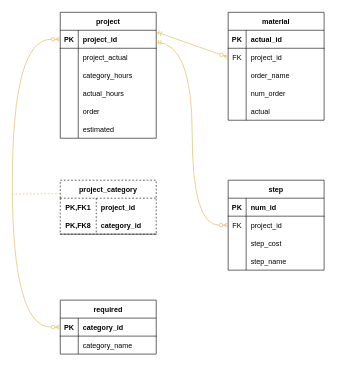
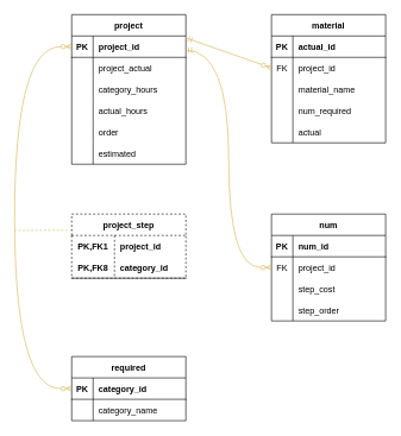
  <mxCell id="0" />
  <mxCell id="1" parent="0" />
  <mxCell id="2" value="project" style="shape=table;startSize=30;container=1;collapsible=1;childLayout=tableLayout;fixedRows=1;rowLines=0;fontStyle=1;align=center;resizeLast=1;" vertex="1" parent="1"><mxGeometry x="100" y="20" width="160" height="210" as="geometry"><mxRectangle x="30" y="50" width="80" height="30" as="alternateBounds" /></mxGeometry></mxCell>
  <mxCell id="3" value="" style="shape=tableRow;horizontal=0;startSize=0;swimlaneHead=0;swimlaneBody=0;fillColor=none;collapsible=0;dropTarget=0;points=[[0,0.5],[1,0.5]];portConstraint=eastwest;top=0;left=0;right=0;bottom=1;" vertex="1" parent="2"><mxGeometry y="30" width="160" height="30" as="geometry" /></mxCell>
  <mxCell id="4" value="PK" style="shape=partialRectangle;connectable=0;fillColor=none;top=0;left=0;bottom=0;right=0;fontStyle=1;overflow=hidden;" vertex="1" parent="3"><mxGeometry width="30" height="30" as="geometry"><mxRectangle width="30" height="30" as="alternateBounds" /></mxGeometry></mxCell>
  <mxCell id="5" value="project_id" style="shape=partialRectangle;connectable=0;fillColor=none;top=0;left=0;bottom=0;right=0;align=left;spacingLeft=6;fontStyle=1;overflow=hidden;" vertex="1" parent="3"><mxGeometry x="30" width="130" height="30" as="geometry"><mxRectangle width="130" height="30" as="alternateBounds" /></mxGeometry></mxCell>
  <mxCell id="6" value="" style="shape=tableRow;horizontal=0;startSize=0;swimlaneHead=0;swimlaneBody=0;fillColor=none;collapsible=0;dropTarget=0;points=[[0,0.5],[1,0.5]];portConstraint=eastwest;top=0;left=0;right=0;bottom=0;" vertex="1" parent="2"><mxGeometry y="60" width="160" height="30" as="geometry" /></mxCell>
  <mxCell id="7" value="" style="shape=partialRectangle;connectable=0;fillColor=none;top=0;left=0;bottom=0;right=0;editable=1;overflow=hidden;" vertex="1" parent="6"><mxGeometry width="30" height="30" as="geometry"><mxRectangle width="30" height="30" as="alternateBounds" /></mxGeometry></mxCell>
  <mxCell id="8" value="project_actual" style="shape=partialRectangle;connectable=0;fillColor=none;top=0;left=0;bottom=0;right=0;align=left;spacingLeft=6;overflow=hidden;" vertex="1" parent="6"><mxGeometry x="30" width="130" height="30" as="geometry"><mxRectangle width="130" height="30" as="alternateBounds" /></mxGeometry></mxCell>
  <mxCell id="9" value="" style="shape=tableRow;horizontal=0;startSize=0;swimlaneHead=0;swimlaneBody=0;fillColor=none;collapsible=0;dropTarget=0;points=[[0,0.5],[1,0.5]];portConstraint=eastwest;top=0;left=0;right=0;bottom=0;" vertex="1" parent="2"><mxGeometry y="90" width="160" height="30" as="geometry" /></mxCell>
  <mxCell id="10" value="" style="shape=partialRectangle;connectable=0;fillColor=none;top=0;left=0;bottom=0;right=0;editable=1;overflow=hidden;" vertex="1" parent="9"><mxGeometry width="30" height="30" as="geometry"><mxRectangle width="30" height="30" as="alternateBounds" /></mxGeometry></mxCell>
  <mxCell id="11" value="category_hours" style="shape=partialRectangle;connectable=0;fillColor=none;top=0;left=0;bottom=0;right=0;align=left;spacingLeft=6;overflow=hidden;" vertex="1" parent="9"><mxGeometry x="30" width="130" height="30" as="geometry"><mxRectangle width="130" height="30" as="alternateBounds" /></mxGeometry></mxCell>
  <mxCell id="12" value="" style="shape=tableRow;horizontal=0;startSize=0;swimlaneHead=0;swimlaneBody=0;fillColor=none;collapsible=0;dropTarget=0;points=[[0,0.5],[1,0.5]];portConstraint=eastwest;top=0;left=0;right=0;bottom=0;" vertex="1" parent="2"><mxGeometry y="120" width="160" height="30" as="geometry" /></mxCell>
  <mxCell id="13" value="" style="shape=partialRectangle;connectable=0;fillColor=none;top=0;left=0;bottom=0;right=0;editable=1;overflow=hidden;" vertex="1" parent="12"><mxGeometry width="30" height="30" as="geometry"><mxRectangle width="30" height="30" as="alternateBounds" /></mxGeometry></mxCell>
  <mxCell id="14" value="actual_hours" style="shape=partialRectangle;connectable=0;fillColor=none;top=0;left=0;bottom=0;right=0;align=left;spacingLeft=6;overflow=hidden;" vertex="1" parent="12"><mxGeometry x="30" width="130" height="30" as="geometry"><mxRectangle width="130" height="30" as="alternateBounds" /></mxGeometry></mxCell>
  <mxCell id="15" style="shape=tableRow;horizontal=0;startSize=0;swimlaneHead=0;swimlaneBody=0;fillColor=none;collapsible=0;dropTarget=0;points=[[0,0.5],[1,0.5]];portConstraint=eastwest;top=0;left=0;right=0;bottom=0;" vertex="1" parent="2"><mxGeometry y="150" width="160" height="30" as="geometry" /></mxCell>
  <mxCell id="16" style="shape=partialRectangle;connectable=0;fillColor=none;top=0;left=0;bottom=0;right=0;editable=1;overflow=hidden;" vertex="1" parent="15"><mxGeometry width="30" height="30" as="geometry"><mxRectangle width="30" height="30" as="alternateBounds" /></mxGeometry></mxCell>
  <mxCell id="17" value="order" style="shape=partialRectangle;connectable=0;fillColor=none;top=0;left=0;bottom=0;right=0;align=left;spacingLeft=6;overflow=hidden;" vertex="1" parent="15"><mxGeometry x="30" width="130" height="30" as="geometry"><mxRectangle width="130" height="30" as="alternateBounds" /></mxGeometry></mxCell>
  <mxCell id="18" style="shape=tableRow;horizontal=0;startSize=0;swimlaneHead=0;swimlaneBody=0;fillColor=none;collapsible=0;dropTarget=0;points=[[0,0.5],[1,0.5]];portConstraint=eastwest;top=0;left=0;right=0;bottom=0;" vertex="1" parent="2"><mxGeometry y="180" width="160" height="30" as="geometry" /></mxCell>
  <mxCell id="19" style="shape=partialRectangle;connectable=0;fillColor=none;top=0;left=0;bottom=0;right=0;editable=1;overflow=hidden;" vertex="1" parent="18"><mxGeometry width="30" height="30" as="geometry"><mxRectangle width="30" height="30" as="alternateBounds" /></mxGeometry></mxCell>
  <mxCell id="20" value="estimated" style="shape=partialRectangle;connectable=0;fillColor=none;top=0;left=0;bottom=0;right=0;align=left;spacingLeft=6;overflow=hidden;" vertex="1" parent="18"><mxGeometry x="30" width="130" height="30" as="geometry"><mxRectangle width="130" height="30" as="alternateBounds" /></mxGeometry></mxCell>
  <mxCell id="21" value="material" style="shape=table;startSize=30;container=1;collapsible=1;childLayout=tableLayout;fixedRows=1;rowLines=0;fontStyle=1;align=center;resizeLast=1;" vertex="1" parent="1"><mxGeometry x="380" y="20" width="160" height="180" as="geometry"><mxRectangle x="260" y="50" width="100" height="30" as="alternateBounds" /></mxGeometry></mxCell>
  <mxCell id="22" value="" style="shape=tableRow;horizontal=0;startSize=0;swimlaneHead=0;swimlaneBody=0;fillColor=none;collapsible=0;dropTarget=0;points=[[0,0.5],[1,0.5]];portConstraint=eastwest;top=0;left=0;right=0;bottom=1;" vertex="1" parent="21"><mxGeometry y="30" width="160" height="30" as="geometry" /></mxCell>
  <mxCell id="23" value="PK" style="shape=partialRectangle;connectable=0;fillColor=none;top=0;left=0;bottom=0;right=0;fontStyle=1;overflow=hidden;" vertex="1" parent="22"><mxGeometry width="30" height="30" as="geometry"><mxRectangle width="30" height="30" as="alternateBounds" /></mxGeometry></mxCell>
  <mxCell id="24" value="actual_id" style="shape=partialRectangle;connectable=0;fillColor=none;top=0;left=0;bottom=0;right=0;align=left;spacingLeft=6;fontStyle=1;overflow=hidden;" vertex="1" parent="22"><mxGeometry x="30" width="130" height="30" as="geometry"><mxRectangle width="130" height="30" as="alternateBounds" /></mxGeometry></mxCell>
  <mxCell id="25" value="" style="shape=tableRow;horizontal=0;startSize=0;swimlaneHead=0;swimlaneBody=0;fillColor=none;collapsible=0;dropTarget=0;points=[[0,0.5],[1,0.5]];portConstraint=eastwest;top=0;left=0;right=0;bottom=0;" vertex="1" parent="21"><mxGeometry y="60" width="160" height="30" as="geometry" /></mxCell>
  <mxCell id="26" value="FK" style="shape=partialRectangle;connectable=0;fillColor=none;top=0;left=0;bottom=0;right=0;editable=1;overflow=hidden;" vertex="1" parent="25"><mxGeometry width="30" height="30" as="geometry"><mxRectangle width="30" height="30" as="alternateBounds" /></mxGeometry></mxCell>
  <mxCell id="27" value="project_id" style="shape=partialRectangle;connectable=0;fillColor=none;top=0;left=0;bottom=0;right=0;align=left;spacingLeft=6;overflow=hidden;" vertex="1" parent="25"><mxGeometry x="30" width="130" height="30" as="geometry"><mxRectangle width="130" height="30" as="alternateBounds" /></mxGeometry></mxCell>
  <mxCell id="28" value="" style="shape=tableRow;horizontal=0;startSize=0;swimlaneHead=0;swimlaneBody=0;fillColor=none;collapsible=0;dropTarget=0;points=[[0,0.5],[1,0.5]];portConstraint=eastwest;top=0;left=0;right=0;bottom=0;" vertex="1" parent="21"><mxGeometry y="90" width="160" height="30" as="geometry" /></mxCell>
  <mxCell id="29" value="" style="shape=partialRectangle;connectable=0;fillColor=none;top=0;left=0;bottom=0;right=0;editable=1;overflow=hidden;" vertex="1" parent="28"><mxGeometry width="30" height="30" as="geometry"><mxRectangle width="30" height="30" as="alternateBounds" /></mxGeometry></mxCell>
- <mxCell id="30" value="order_name" style="shape=partialRectangle;connectable=0;fillColor=none;top=0;left=0;bottom=0;right=0;align=left;spacingLeft=6;overflow=hidden;" vertex="1" parent="28"><mxGeometry x="30" width="130" height="30" as="geometry"><mxRectangle width="130" height="30" as="alternateBounds" /></mxGeometry></mxCell>
+ <mxCell id="30" value="material_name" style="shape=partialRectangle;connectable=0;fillColor=none;top=0;left=0;bottom=0;right=0;align=left;spacingLeft=6;overflow=hidden;" vertex="1" parent="28"><mxGeometry x="30" width="130" height="30" as="geometry"><mxRectangle width="130" height="30" as="alternateBounds" /></mxGeometry></mxCell>
  <mxCell id="31" style="shape=tableRow;horizontal=0;startSize=0;swimlaneHead=0;swimlaneBody=0;fillColor=none;collapsible=0;dropTarget=0;points=[[0,0.5],[1,0.5]];portConstraint=eastwest;top=0;left=0;right=0;bottom=0;" vertex="1" parent="21"><mxGeometry y="120" width="160" height="30" as="geometry" /></mxCell>
  <mxCell id="32" style="shape=partialRectangle;connectable=0;fillColor=none;top=0;left=0;bottom=0;right=0;editable=1;overflow=hidden;" vertex="1" parent="31"><mxGeometry width="30" height="30" as="geometry"><mxRectangle width="30" height="30" as="alternateBounds" /></mxGeometry></mxCell>
- <mxCell id="33" value="num_order" style="shape=partialRectangle;connectable=0;fillColor=none;top=0;left=0;bottom=0;right=0;align=left;spacingLeft=6;overflow=hidden;" vertex="1" parent="31"><mxGeometry x="30" width="130" height="30" as="geometry"><mxRectangle width="130" height="30" as="alternateBounds" /></mxGeometry></mxCell>
+ <mxCell id="33" value="num_required" style="shape=partialRectangle;connectable=0;fillColor=none;top=0;left=0;bottom=0;right=0;align=left;spacingLeft=6;overflow=hidden;" vertex="1" parent="31"><mxGeometry x="30" width="130" height="30" as="geometry"><mxRectangle width="130" height="30" as="alternateBounds" /></mxGeometry></mxCell>
  <mxCell id="34" style="shape=tableRow;horizontal=0;startSize=0;swimlaneHead=0;swimlaneBody=0;fillColor=none;collapsible=0;dropTarget=0;points=[[0,0.5],[1,0.5]];portConstraint=eastwest;top=0;left=0;right=0;bottom=0;" vertex="1" parent="21"><mxGeometry y="150" width="160" height="30" as="geometry" /></mxCell>
  <mxCell id="35" style="shape=partialRectangle;connectable=0;fillColor=none;top=0;left=0;bottom=0;right=0;editable=1;overflow=hidden;" vertex="1" parent="34"><mxGeometry width="30" height="30" as="geometry"><mxRectangle width="30" height="30" as="alternateBounds" /></mxGeometry></mxCell>
  <mxCell id="36" value="actual" style="shape=partialRectangle;connectable=0;fillColor=none;top=0;left=0;bottom=0;right=0;align=left;spacingLeft=6;overflow=hidden;" vertex="1" parent="34"><mxGeometry x="30" width="130" height="30" as="geometry"><mxRectangle width="130" height="30" as="alternateBounds" /></mxGeometry></mxCell>
- <mxCell id="37" value="step" style="shape=table;startSize=30;container=1;collapsible=1;childLayout=tableLayout;fixedRows=1;rowLines=0;fontStyle=1;align=center;resizeLast=1;" vertex="1" parent="1"><mxGeometry x="380" y="300" width="160" height="150" as="geometry" /></mxCell>
+ <mxCell id="37" value="num" style="shape=table;startSize=30;container=1;collapsible=1;childLayout=tableLayout;fixedRows=1;rowLines=0;fontStyle=1;align=center;resizeLast=1;" vertex="1" parent="1"><mxGeometry x="380" y="300" width="160" height="150" as="geometry" /></mxCell>
  <mxCell id="38" value="" style="shape=tableRow;horizontal=0;startSize=0;swimlaneHead=0;swimlaneBody=0;fillColor=none;collapsible=0;dropTarget=0;points=[[0,0.5],[1,0.5]];portConstraint=eastwest;top=0;left=0;right=0;bottom=1;" vertex="1" parent="37"><mxGeometry y="30" width="160" height="30" as="geometry" /></mxCell>
  <mxCell id="39" value="PK" style="shape=partialRectangle;connectable=0;fillColor=none;top=0;left=0;bottom=0;right=0;fontStyle=1;overflow=hidden;" vertex="1" parent="38"><mxGeometry width="30" height="30" as="geometry"><mxRectangle width="30" height="30" as="alternateBounds" /></mxGeometry></mxCell>
  <mxCell id="40" value="num_id" style="shape=partialRectangle;connectable=0;fillColor=none;top=0;left=0;bottom=0;right=0;align=left;spacingLeft=6;fontStyle=1;overflow=hidden;" vertex="1" parent="38"><mxGeometry x="30" width="130" height="30" as="geometry"><mxRectangle width="130" height="30" as="alternateBounds" /></mxGeometry></mxCell>
  <mxCell id="41" value="" style="shape=tableRow;horizontal=0;startSize=0;swimlaneHead=0;swimlaneBody=0;fillColor=none;collapsible=0;dropTarget=0;points=[[0,0.5],[1,0.5]];portConstraint=eastwest;top=0;left=0;right=0;bottom=0;" vertex="1" parent="37"><mxGeometry y="60" width="160" height="30" as="geometry" /></mxCell>
  <mxCell id="42" value="FK" style="shape=partialRectangle;connectable=0;fillColor=none;top=0;left=0;bottom=0;right=0;editable=1;overflow=hidden;" vertex="1" parent="41"><mxGeometry width="30" height="30" as="geometry"><mxRectangle width="30" height="30" as="alternateBounds" /></mxGeometry></mxCell>
  <mxCell id="43" value="project_id" style="shape=partialRectangle;connectable=0;fillColor=none;top=0;left=0;bottom=0;right=0;align=left;spacingLeft=6;overflow=hidden;" vertex="1" parent="41"><mxGeometry x="30" width="130" height="30" as="geometry"><mxRectangle width="130" height="30" as="alternateBounds" /></mxGeometry></mxCell>
  <mxCell id="44" value="" style="shape=tableRow;horizontal=0;startSize=0;swimlaneHead=0;swimlaneBody=0;fillColor=none;collapsible=0;dropTarget=0;points=[[0,0.5],[1,0.5]];portConstraint=eastwest;top=0;left=0;right=0;bottom=0;" vertex="1" parent="37"><mxGeometry y="90" width="160" height="30" as="geometry" /></mxCell>
  <mxCell id="45" value="" style="shape=partialRectangle;connectable=0;fillColor=none;top=0;left=0;bottom=0;right=0;editable=1;overflow=hidden;" vertex="1" parent="44"><mxGeometry width="30" height="30" as="geometry"><mxRectangle width="30" height="30" as="alternateBounds" /></mxGeometry></mxCell>
  <mxCell id="46" value="step_cost" style="shape=partialRectangle;connectable=0;fillColor=none;top=0;left=0;bottom=0;right=0;align=left;spacingLeft=6;overflow=hidden;" vertex="1" parent="44"><mxGeometry x="30" width="130" height="30" as="geometry"><mxRectangle width="130" height="30" as="alternateBounds" /></mxGeometry></mxCell>
  <mxCell id="47" value="" style="shape=tableRow;horizontal=0;startSize=0;swimlaneHead=0;swimlaneBody=0;fillColor=none;collapsible=0;dropTarget=0;points=[[0,0.5],[1,0.5]];portConstraint=eastwest;top=0;left=0;right=0;bottom=0;" vertex="1" parent="37"><mxGeometry y="120" width="160" height="30" as="geometry" /></mxCell>
  <mxCell id="48" value="" style="shape=partialRectangle;connectable=0;fillColor=none;top=0;left=0;bottom=0;right=0;editable=1;overflow=hidden;" vertex="1" parent="47"><mxGeometry width="30" height="30" as="geometry"><mxRectangle width="30" height="30" as="alternateBounds" /></mxGeometry></mxCell>
- <mxCell id="49" value="step_name" style="shape=partialRectangle;connectable=0;fillColor=none;top=0;left=0;bottom=0;right=0;align=left;spacingLeft=6;overflow=hidden;" vertex="1" parent="47"><mxGeometry x="30" width="130" height="30" as="geometry"><mxRectangle width="130" height="30" as="alternateBounds" /></mxGeometry></mxCell>
+ <mxCell id="49" value="step_order" style="shape=partialRectangle;connectable=0;fillColor=none;top=0;left=0;bottom=0;right=0;align=left;spacingLeft=6;overflow=hidden;" vertex="1" parent="47"><mxGeometry x="30" width="130" height="30" as="geometry"><mxRectangle width="130" height="30" as="alternateBounds" /></mxGeometry></mxCell>
  <mxCell id="50" value="required" style="shape=table;startSize=30;container=1;collapsible=1;childLayout=tableLayout;fixedRows=1;rowLines=0;fontStyle=1;align=center;resizeLast=1;" vertex="1" parent="1"><mxGeometry x="100" y="500" width="160" height="90" as="geometry" /></mxCell>
  <mxCell id="51" value="" style="shape=tableRow;horizontal=0;startSize=0;swimlaneHead=0;swimlaneBody=0;fillColor=none;collapsible=0;dropTarget=0;points=[[0,0.5],[1,0.5]];portConstraint=eastwest;top=0;left=0;right=0;bottom=1;" vertex="1" parent="50"><mxGeometry y="30" width="160" height="30" as="geometry" /></mxCell>
  <mxCell id="52" value="PK" style="shape=partialRectangle;connectable=0;fillColor=none;top=0;left=0;bottom=0;right=0;fontStyle=1;overflow=hidden;" vertex="1" parent="51"><mxGeometry width="30" height="30" as="geometry"><mxRectangle width="30" height="30" as="alternateBounds" /></mxGeometry></mxCell>
  <mxCell id="53" value="category_id" style="shape=partialRectangle;connectable=0;fillColor=none;top=0;left=0;bottom=0;right=0;align=left;spacingLeft=6;fontStyle=1;overflow=hidden;" vertex="1" parent="51"><mxGeometry x="30" width="130" height="30" as="geometry"><mxRectangle width="130" height="30" as="alternateBounds" /></mxGeometry></mxCell>
  <mxCell id="54" value="" style="shape=tableRow;horizontal=0;startSize=0;swimlaneHead=0;swimlaneBody=0;fillColor=none;collapsible=0;dropTarget=0;points=[[0,0.5],[1,0.5]];portConstraint=eastwest;top=0;left=0;right=0;bottom=0;" vertex="1" parent="50"><mxGeometry y="60" width="160" height="30" as="geometry" /></mxCell>
  <mxCell id="55" value="" style="shape=partialRectangle;connectable=0;fillColor=none;top=0;left=0;bottom=0;right=0;editable=1;overflow=hidden;" vertex="1" parent="54"><mxGeometry width="30" height="30" as="geometry"><mxRectangle width="30" height="30" as="alternateBounds" /></mxGeometry></mxCell>
  <mxCell id="56" value="category_name" style="shape=partialRectangle;connectable=0;fillColor=none;top=0;left=0;bottom=0;right=0;align=left;spacingLeft=6;overflow=hidden;" vertex="1" parent="54"><mxGeometry x="30" width="130" height="30" as="geometry"><mxRectangle width="130" height="30" as="alternateBounds" /></mxGeometry></mxCell>
- <mxCell id="57" value="project_category" style="shape=table;startSize=30;container=1;collapsible=1;childLayout=tableLayout;fixedRows=1;rowLines=0;fontStyle=1;align=center;resizeLast=1;dashed=1;" vertex="1" parent="1"><mxGeometry x="100" y="300" width="160" height="90" as="geometry" /></mxCell>
+ <mxCell id="57" value="project_step" style="shape=table;startSize=30;container=1;collapsible=1;childLayout=tableLayout;fixedRows=1;rowLines=0;fontStyle=1;align=center;resizeLast=1;dashed=1;" vertex="1" parent="1"><mxGeometry x="100" y="300" width="160" height="90" as="geometry" /></mxCell>
  <mxCell id="58" value="" style="shape=tableRow;horizontal=0;startSize=0;swimlaneHead=0;swimlaneBody=0;fillColor=none;collapsible=0;dropTarget=0;points=[[0,0.5],[1,0.5]];portConstraint=eastwest;top=0;left=0;right=0;bottom=0;" vertex="1" parent="57"><mxGeometry y="30" width="160" height="30" as="geometry" /></mxCell>
  <mxCell id="59" value="PK,FK1" style="shape=partialRectangle;connectable=0;fillColor=none;top=0;left=0;bottom=0;right=0;fontStyle=1;overflow=hidden;" vertex="1" parent="58"><mxGeometry width="60" height="30" as="geometry"><mxRectangle width="60" height="30" as="alternateBounds" /></mxGeometry></mxCell>
  <mxCell id="60" value="project_id" style="shape=partialRectangle;connectable=0;fillColor=none;top=0;left=0;bottom=0;right=0;align=left;spacingLeft=6;fontStyle=1;overflow=hidden;" vertex="1" parent="58"><mxGeometry x="60" width="100" height="30" as="geometry"><mxRectangle width="100" height="30" as="alternateBounds" /></mxGeometry></mxCell>
  <mxCell id="61" value="" style="shape=tableRow;horizontal=0;startSize=0;swimlaneHead=0;swimlaneBody=0;fillColor=none;collapsible=0;dropTarget=0;points=[[0,0.5],[1,0.5]];portConstraint=eastwest;top=0;left=0;right=0;bottom=1;" vertex="1" parent="57"><mxGeometry y="60" width="160" height="30" as="geometry" /></mxCell>
  <mxCell id="62" value="PK,FK8" style="shape=partialRectangle;connectable=0;fillColor=none;top=0;left=0;bottom=0;right=0;fontStyle=1;overflow=hidden;" vertex="1" parent="61"><mxGeometry width="60" height="30" as="geometry"><mxRectangle width="60" height="30" as="alternateBounds" /></mxGeometry></mxCell>
  <mxCell id="63" value="category_id" style="shape=partialRectangle;connectable=0;fillColor=none;top=0;left=0;bottom=0;right=0;align=left;spacingLeft=6;fontStyle=1;overflow=hidden;" vertex="1" parent="61"><mxGeometry x="60" width="100" height="30" as="geometry"><mxRectangle width="100" height="30" as="alternateBounds" /></mxGeometry></mxCell>
  <mxCell id="64" value="" style="endArrow=ERzeroToMany;html=1;rounded=0;exitX=0;exitY=0.5;exitDx=0;exitDy=0;entryX=0;entryY=0.5;entryDx=0;entryDy=0;edgeStyle=orthogonalEdgeStyle;curved=1;fillColor=#fff2cc;strokeColor=#d6b656;strokeWidth=1;endFill=0;startArrow=ERzeroToMany;startFill=0;" edge="1" parent="1" source="3" target="51"><mxGeometry relative="1" as="geometry"><mxPoint x="240" y="350" as="sourcePoint" /><mxPoint x="400" y="350" as="targetPoint" /><Array as="points"><mxPoint x="20" y="65" /><mxPoint x="20" y="545" /></Array></mxGeometry></mxCell>
  <mxCell id="65" value="" style="endArrow=none;html=1;rounded=0;strokeWidth=1;curved=1;exitX=0;exitY=0.25;exitDx=0;exitDy=0;dashed=1;fillColor=#fff2cc;strokeColor=#d6b656;" edge="1" parent="1" source="57"><mxGeometry relative="1" as="geometry"><mxPoint x="290" y="320" as="sourcePoint" /><mxPoint x="20" y="323" as="targetPoint" /></mxGeometry></mxCell>
  <mxCell id="66" value="" style="endArrow=ERzeroToMany;html=1;strokeWidth=1;exitX=1.002;exitY=0.094;exitDx=0;exitDy=0;fillColor=#fff2cc;strokeColor=#d6b656;rounded=0;startArrow=ERmandOne;startFill=0;endFill=0;exitPerimeter=0;" edge="1" parent="1" source="3"><mxGeometry relative="1" as="geometry"><mxPoint x="230" y="320" as="sourcePoint" /><mxPoint x="380" y="95" as="targetPoint" /></mxGeometry></mxCell>
  <mxCell id="67" value="" style="endArrow=ERzeroToMany;html=1;strokeWidth=1;fillColor=#fff2cc;strokeColor=#d6b656;rounded=0;startArrow=ERmandOne;startFill=0;endFill=0;entryX=0;entryY=0.5;entryDx=0;entryDy=0;edgeStyle=orthogonalEdgeStyle;curved=1;" edge="1" parent="1" target="41"><mxGeometry relative="1" as="geometry"><mxPoint x="260" y="70" as="sourcePoint" /><mxPoint x="390" y="105" as="targetPoint" /><Array as="points"><mxPoint x="320" y="70" /><mxPoint x="320" y="375" /></Array></mxGeometry></mxCell>
